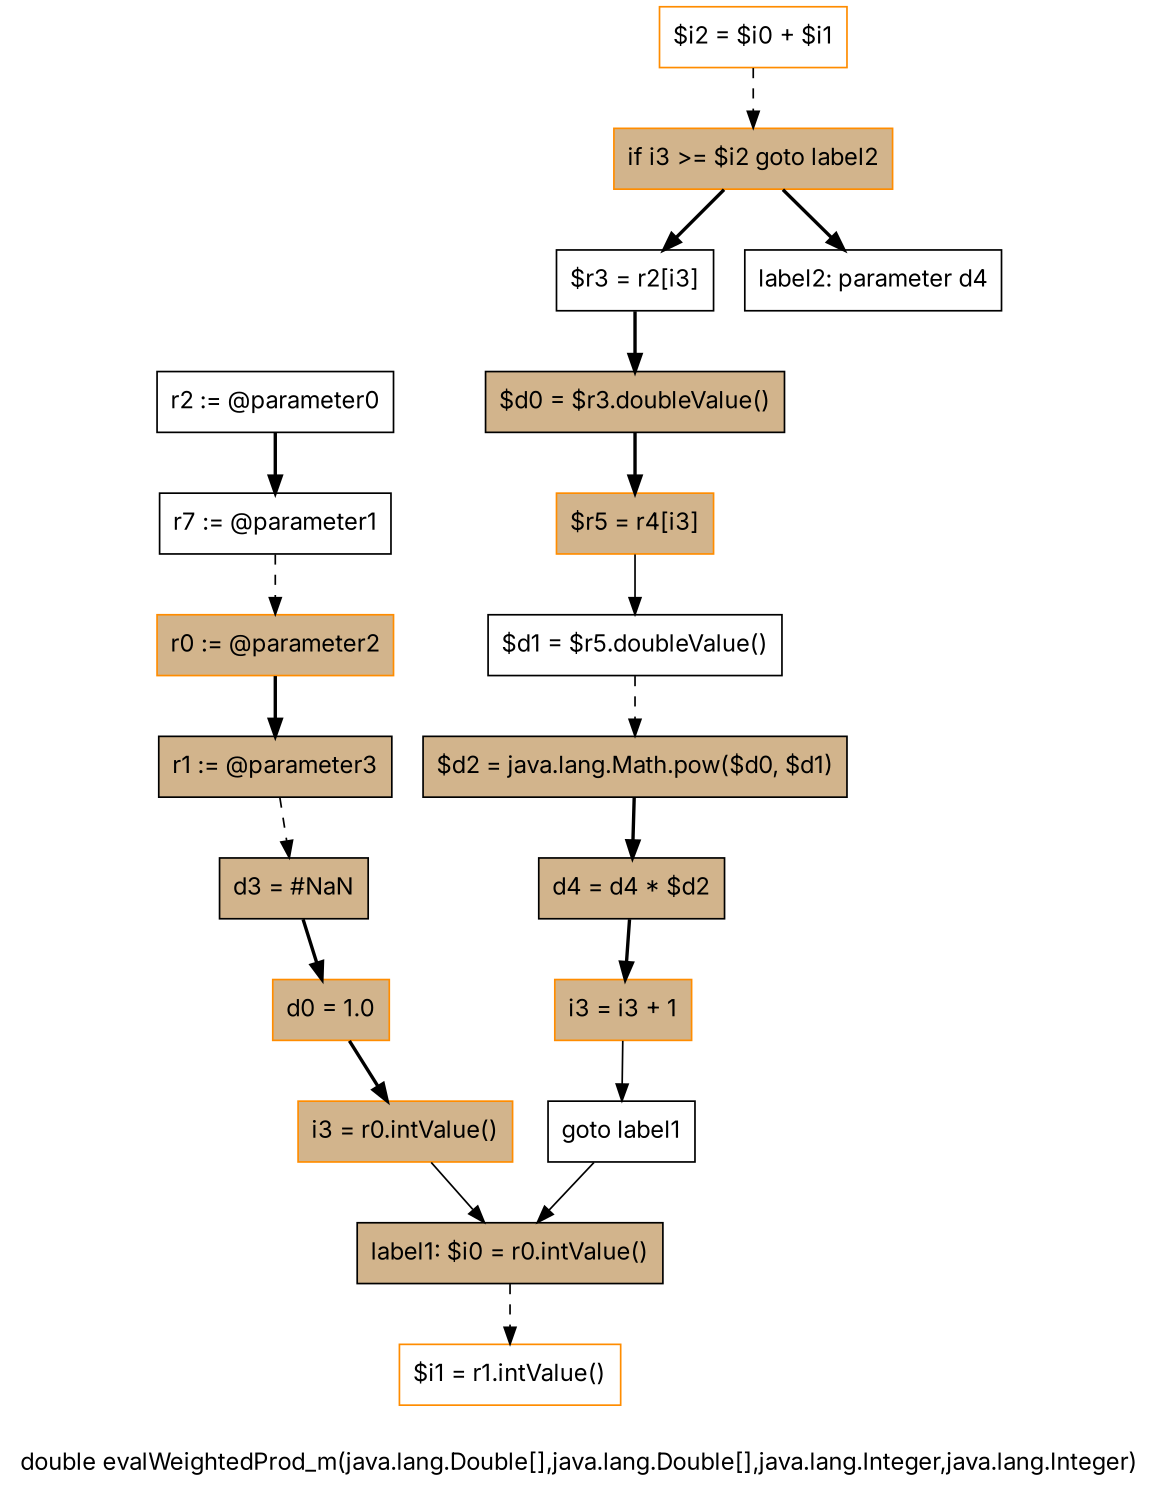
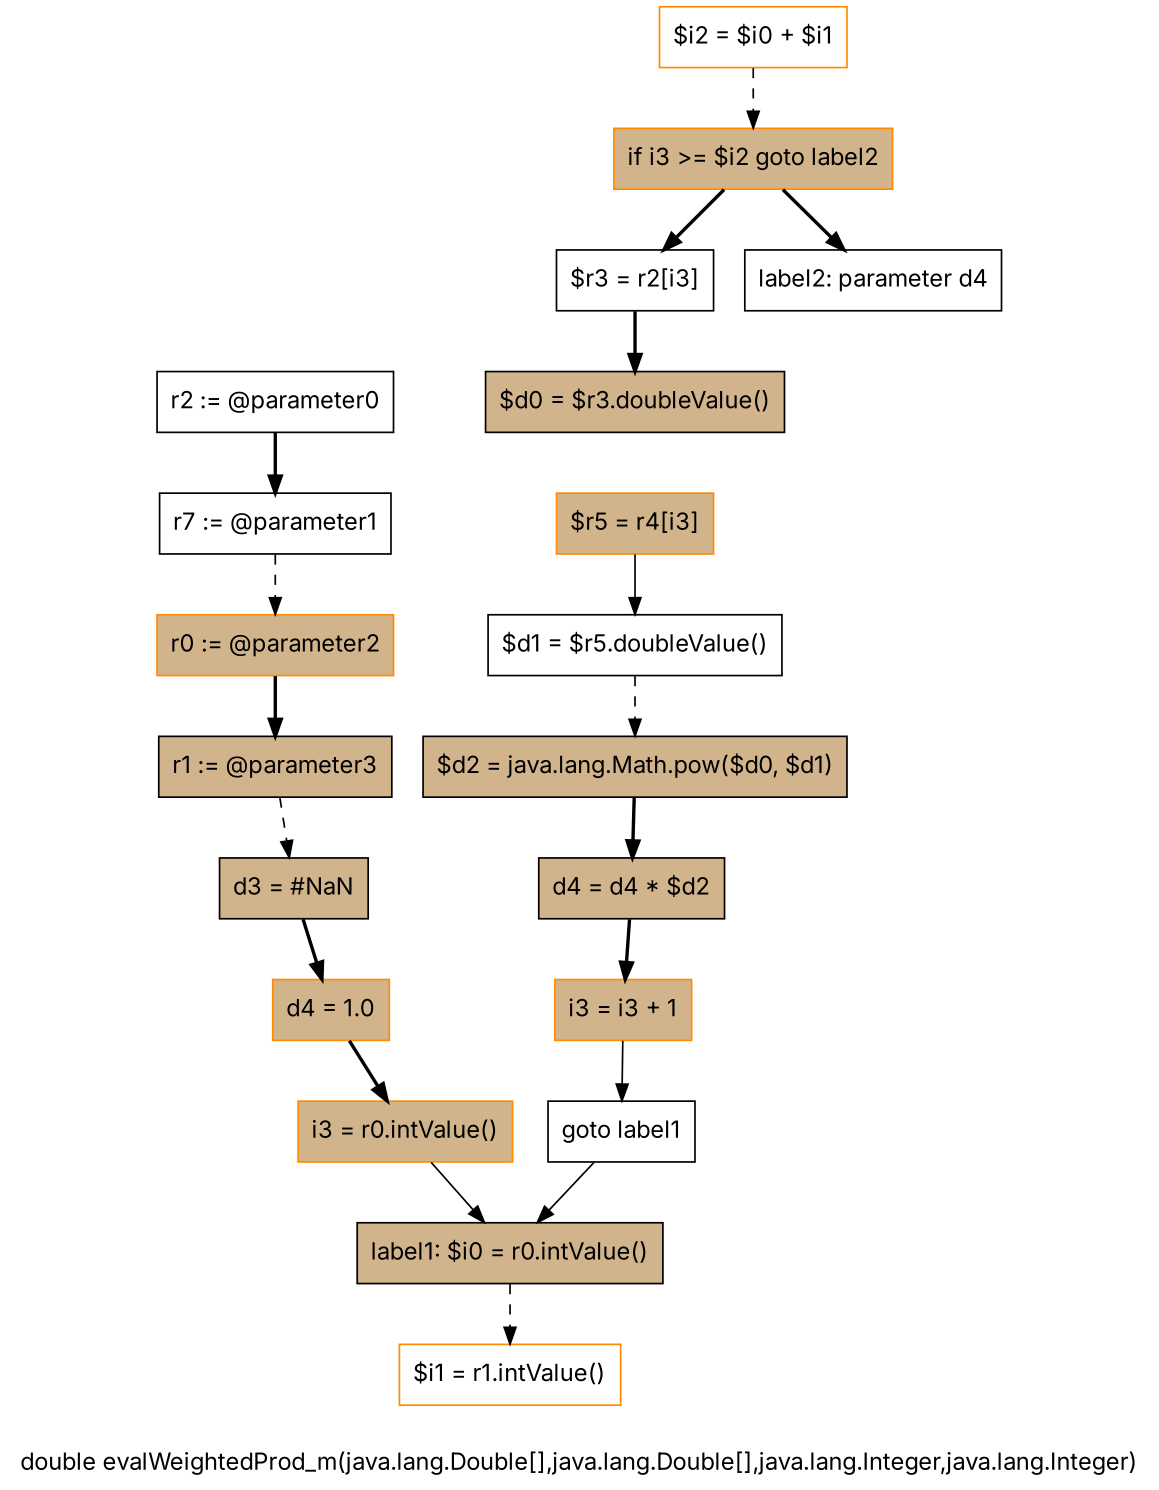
  digraph {
    fontname=Inter
    label="double evalWeightedProd_m(java.lang.Double[],java.lang.Double[],java.lang.Integer,java.lang.Integer)"
    node [color=black fillcolor=tan fontname=Inter shape=box style=filled]
    edge [fontname=Inter style=bold]
    n1 [fillcolor=white label="r2 := @parameter0"]
    n2 [fillcolor=white label="r7 := @parameter1"]
    n3 [color=darkorange label="r0 := @parameter2"]
    n4 [label="r1 := @parameter3"]
    n5 [label="d3 = #NaN"]
-   n6 [color=darkorange label="d0 = 1.0"]
+   n6 [color=darkorange label="d4 = 1.0"]
    n7 [color=darkorange label="i3 = r0.intValue()"]
    n8 [label="label1: $i0 = r0.intValue()"]
    n9 [color=darkorange fillcolor=white label="$i1 = r1.intValue()"]
    n10 [color=darkorange fillcolor=white label="$i2 = $i0 + $i1"]
    n11 [color=darkorange label="if i3 >= $i2 goto label2"]
    n12 [fillcolor=white label="$r3 = r2[i3]"]
    n13 [fillcolor=white label="label2: parameter d4"]
    n14 [label="$d0 = $r3.doubleValue()"]
    n15 [color=darkorange label="$r5 = r4[i3]"]
    n16 [fillcolor=white label="$d1 = $r5.doubleValue()"]
    n17 [label="$d2 = java.lang.Math.pow($d0, $d1)"]
    n18 [label="d4 = d4 * $d2"]
    n19 [color=darkorange label="i3 = i3 + 1"]
    n20 [fillcolor=white label="goto label1"]
    n1 -> n2
    n2 -> n3 [style=dashed]
    n3 -> n4
    n4 -> n5 [style=dashed]
    n5 -> n6
    n6 -> n7
    n7 -> n8 [style=solid]
    n8 -> n9 [style=dashed]
    n10 -> n11 [style=dashed]
    n11 -> n12
    n11 -> n13
    n12 -> n14
-   n14 -> n15
    n15 -> n16 [style=solid]
    n16 -> n17 [style=dashed]
    n17 -> n18
    n18 -> n19
    n19 -> n20 [style=solid]
    n20 -> n8 [style=solid]
  }
